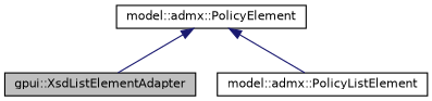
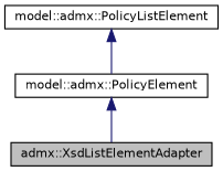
  digraph {
    node [color=black fillcolor=white fontname=Helvetica fontsize=10 shape=record style=filled]
    edge [color=midnightblue dir=back fontname=Helvetica fontsize=10 labelfontname=Helvetica labelfontsize=10 style=solid]
-   n1 [fillcolor=grey75 fontcolor=black height=0.2 label="gpui::XsdListElementAdapter" width=0.4]
+   n1 [fillcolor=grey75 fontcolor=black height=0.2 label="admx::XsdListElementAdapter" width=0.4]
    n2 [height=0.2 label="model::admx::PolicyListElement" width=0.4]
    n3 [height=0.2 label="model::admx::PolicyElement" width=0.4]
    n3 -> n1
-   n3 -> n2
+   n2 -> n3
  }
